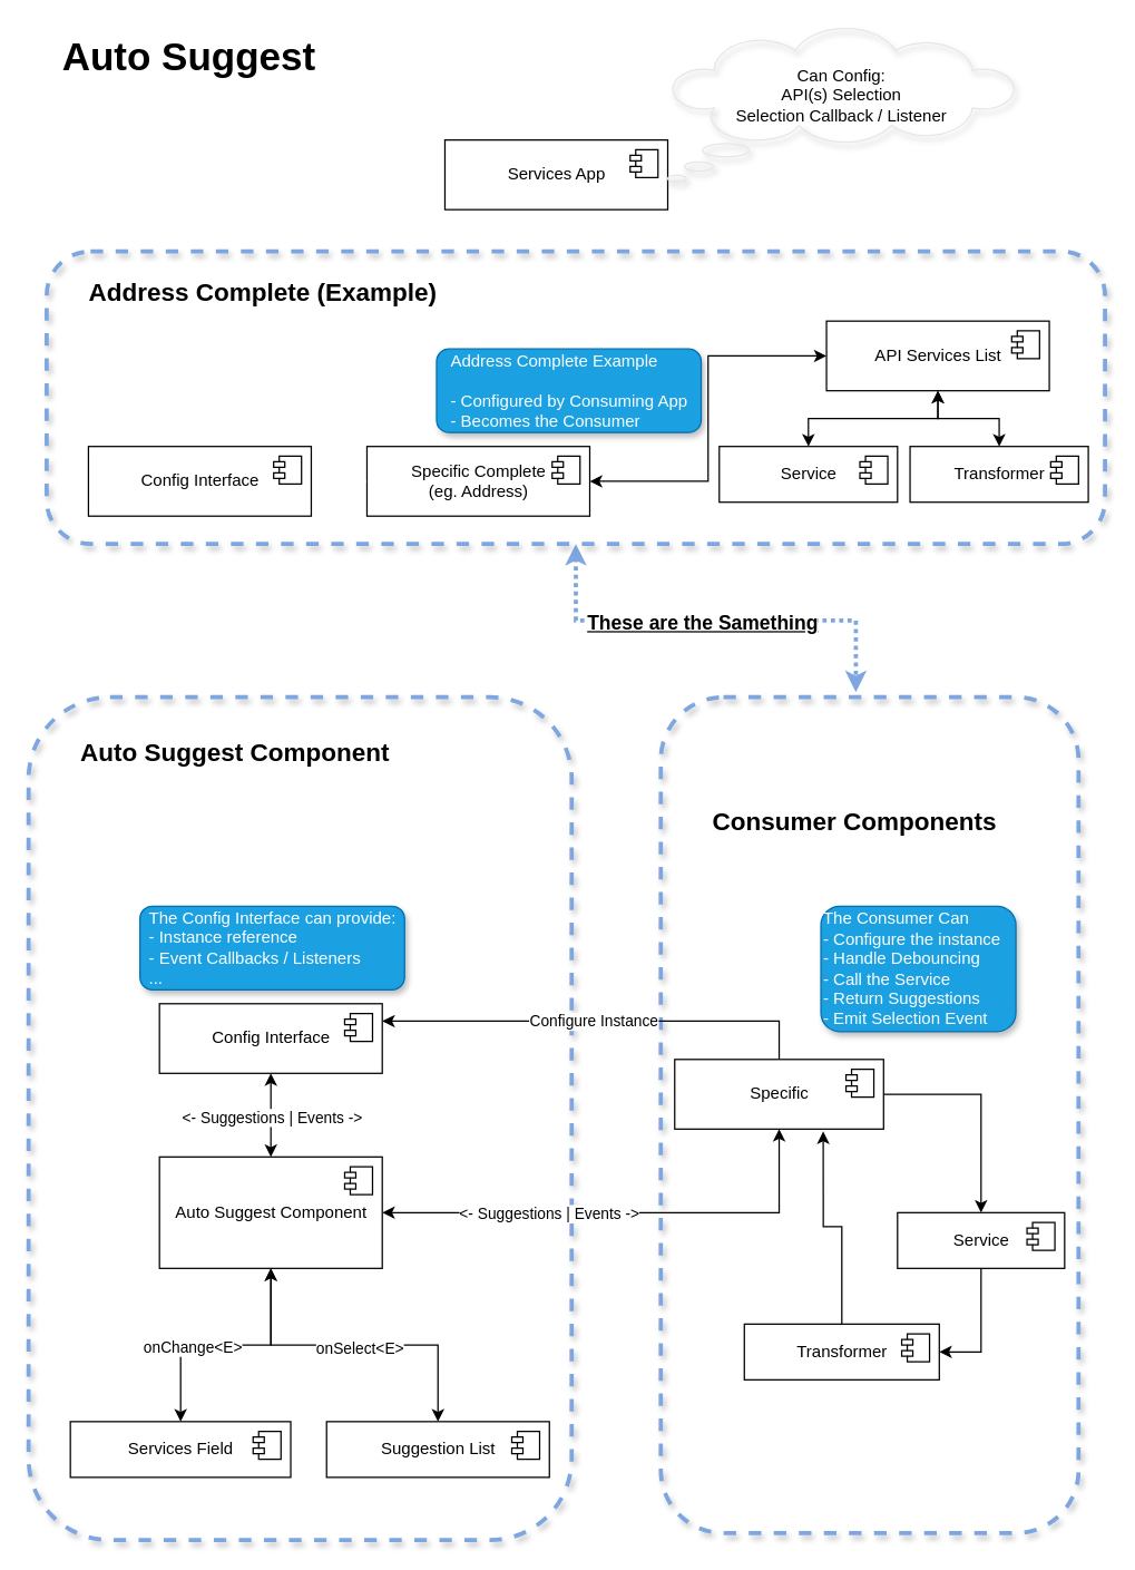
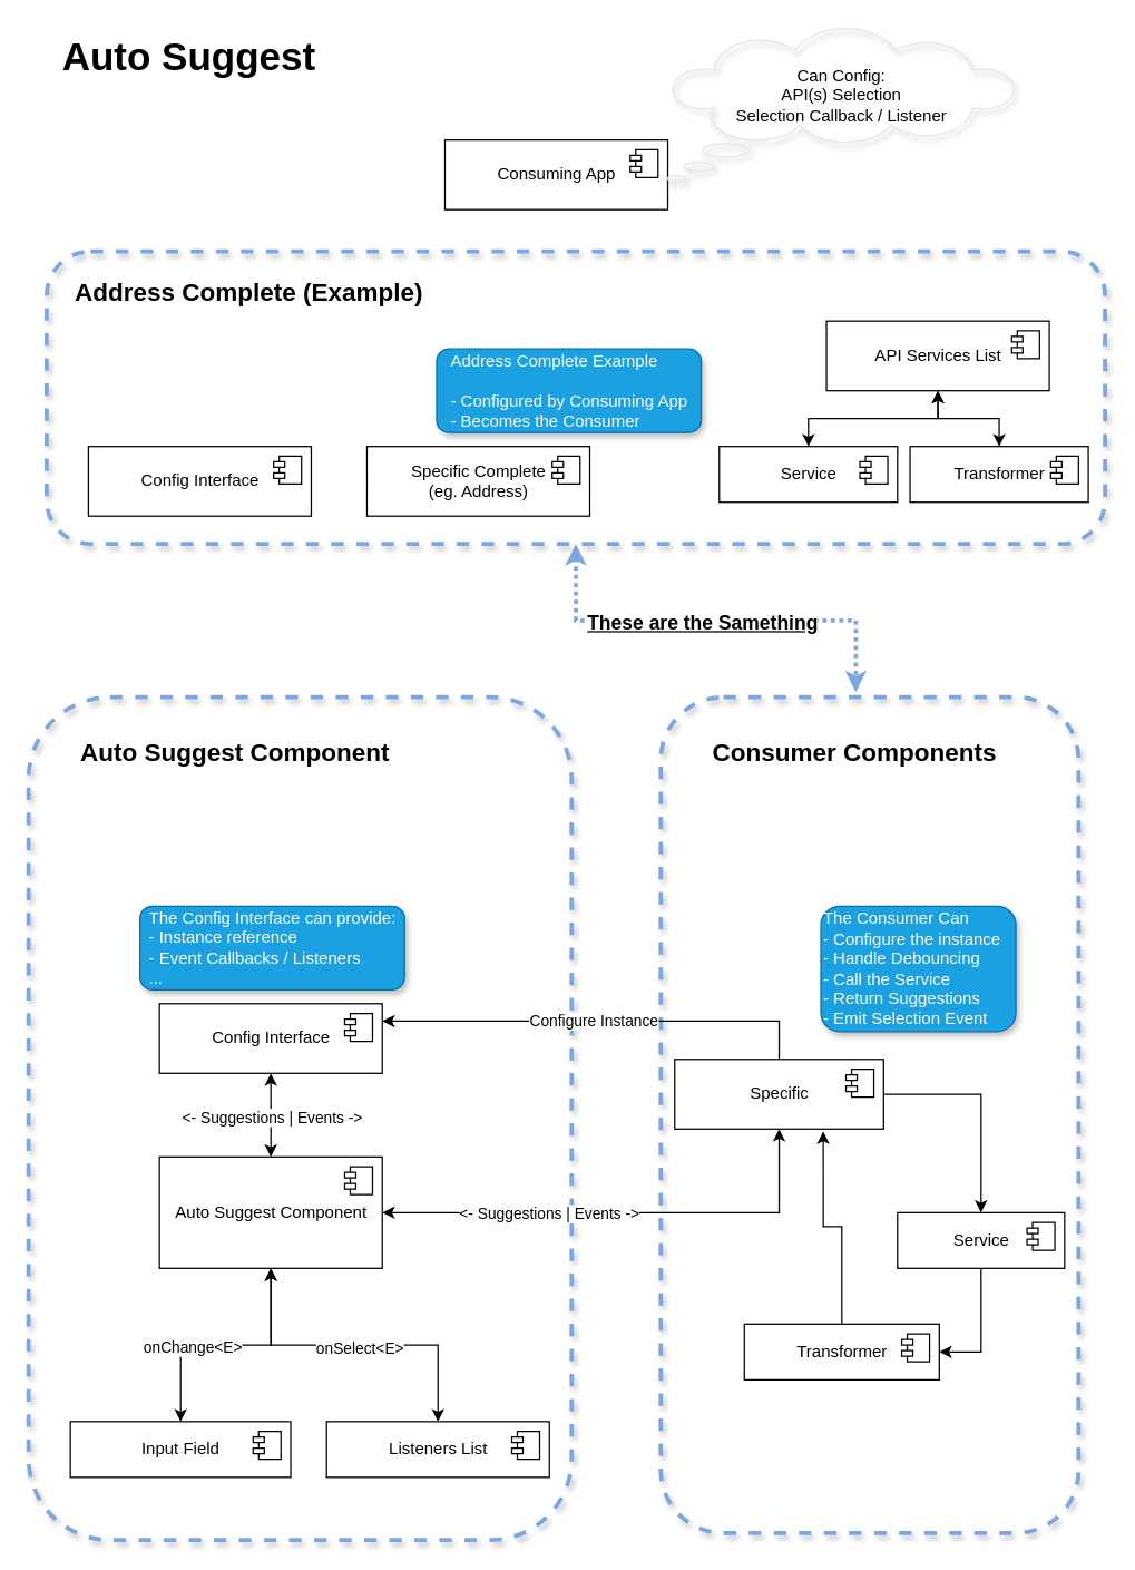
  <mxCell id="0" />
  <mxCell id="1" parent="0" />
  <mxCell id="2" value="" style="rounded=1;whiteSpace=wrap;html=1;shadow=1;strokeColor=#7EA6E0;dashed=1;fillColor=none;strokeWidth=3;" vertex="1" parent="1"><mxGeometry x="474" y="500" width="300" height="600" as="geometry" /></mxCell>
  <mxCell id="3" value="" style="rounded=1;whiteSpace=wrap;html=1;shadow=1;strokeColor=#7EA6E0;dashed=1;fillColor=none;strokeWidth=3;" vertex="1" parent="1"><mxGeometry x="20" y="500" width="390" height="605" as="geometry" /></mxCell>
  <mxCell id="4" style="edgeStyle=orthogonalEdgeStyle;rounded=0;orthogonalLoop=1;jettySize=auto;html=1;entryX=0.467;entryY=-0.006;entryDx=0;entryDy=0;entryPerimeter=0;dashed=1;dashPattern=1 1;startArrow=classic;startFill=1;strokeColor=#7EA6E0;fillColor=#1ba1e2;strokeWidth=3;" edge="1" parent="1" source="6" target="2"><mxGeometry relative="1" as="geometry" /></mxCell>
  <mxCell id="5" value="&lt;font style=&quot;font-size: 14px&quot;&gt;&lt;u&gt;&lt;b&gt;These are the Samething&lt;/b&gt;&lt;/u&gt;&lt;/font&gt;" style="edgeLabel;html=1;align=center;verticalAlign=middle;resizable=0;points=[];" vertex="1" connectable="0" parent="4"><mxGeometry x="-0.206" y="-1" relative="1" as="geometry"><mxPoint x="23" as="offset" /></mxGeometry></mxCell>
  <mxCell id="6" value="" style="rounded=1;whiteSpace=wrap;html=1;shadow=1;strokeColor=#7EA6E0;dashed=1;fillColor=none;strokeWidth=3;" vertex="1" parent="1"><mxGeometry x="33" y="180" width="760" height="210" as="geometry" /></mxCell>
  <mxCell id="7" value="&lt;div style=&quot;text-align: left&quot;&gt;&lt;b&gt;&lt;font style=&quot;font-size: 28px&quot;&gt;Auto Suggest&lt;/font&gt;&lt;/b&gt;&lt;/div&gt;" style="text;html=1;align=center;verticalAlign=middle;resizable=0;points=[];autosize=1;" vertex="1" parent="1"><mxGeometry x="35" y="25" width="200" height="30" as="geometry" /></mxCell>
  <mxCell id="8" style="edgeStyle=orthogonalEdgeStyle;rounded=0;orthogonalLoop=1;jettySize=auto;html=1;exitX=0.5;exitY=1;exitDx=0;exitDy=0;entryX=0.5;entryY=0;entryDx=0;entryDy=0;startArrow=classic;startFill=1;" edge="1" parent="1" source="10" target="16"><mxGeometry relative="1" as="geometry" /></mxCell>
  <mxCell id="9" value="&amp;lt;- Suggestions | Events -&amp;gt;" style="edgeLabel;html=1;align=center;verticalAlign=middle;resizable=0;points=[];" vertex="1" connectable="0" parent="8"><mxGeometry x="0.043" relative="1" as="geometry"><mxPoint as="offset" /></mxGeometry></mxCell>
  <mxCell id="10" value="Config Interface" style="html=1;dropTarget=0;" vertex="1" parent="1"><mxGeometry x="114" y="720" width="160" height="50" as="geometry" /></mxCell>
  <mxCell id="11" value="" style="shape=component;jettyWidth=8;jettyHeight=4;" vertex="1" parent="10"><mxGeometry x="1" width="20" height="20" relative="1" as="geometry"><mxPoint x="-27" y="7" as="offset" /></mxGeometry></mxCell>
  <mxCell id="12" style="edgeStyle=orthogonalEdgeStyle;rounded=0;orthogonalLoop=1;jettySize=auto;html=1;startArrow=classic;startFill=1;" edge="1" parent="1" source="16" target="18"><mxGeometry relative="1" as="geometry" /></mxCell>
  <mxCell id="13" value="onChange&amp;lt;E&amp;gt;" style="edgeLabel;html=1;align=center;verticalAlign=middle;resizable=0;points=[];" vertex="1" connectable="0" parent="12"><mxGeometry x="0.28" y="1" relative="1" as="geometry"><mxPoint as="offset" /></mxGeometry></mxCell>
  <mxCell id="14" style="edgeStyle=orthogonalEdgeStyle;rounded=0;orthogonalLoop=1;jettySize=auto;html=1;entryX=0.5;entryY=0;entryDx=0;entryDy=0;startArrow=classic;startFill=1;" edge="1" parent="1" source="16" target="20"><mxGeometry relative="1" as="geometry" /></mxCell>
  <mxCell id="15" value="onSelect&amp;lt;E&amp;gt;" style="edgeLabel;html=1;align=center;verticalAlign=middle;resizable=0;points=[];" vertex="1" connectable="0" parent="14"><mxGeometry x="0.027" y="-2" relative="1" as="geometry"><mxPoint as="offset" /></mxGeometry></mxCell>
  <mxCell id="16" value="Auto Suggest Component" style="html=1;dropTarget=0;" vertex="1" parent="1"><mxGeometry x="114" y="830" width="160" height="80" as="geometry" /></mxCell>
  <mxCell id="17" value="" style="shape=component;jettyWidth=8;jettyHeight=4;" vertex="1" parent="16"><mxGeometry x="1" width="20" height="20" relative="1" as="geometry"><mxPoint x="-27" y="7" as="offset" /></mxGeometry></mxCell>
- <mxCell id="18" value="Services Field" style="html=1;dropTarget=0;" vertex="1" parent="1"><mxGeometry x="50" y="1020" width="158.25" height="40" as="geometry" /></mxCell>
+ <mxCell id="18" value="Input Field" style="html=1;dropTarget=0;" vertex="1" parent="1"><mxGeometry x="50" y="1020" width="158.25" height="40" as="geometry" /></mxCell>
  <mxCell id="19" value="" style="shape=component;jettyWidth=8;jettyHeight=4;" vertex="1" parent="18"><mxGeometry x="1" width="20" height="20" relative="1" as="geometry"><mxPoint x="-27" y="7" as="offset" /></mxGeometry></mxCell>
- <mxCell id="20" value="Suggestion List" style="html=1;dropTarget=0;" vertex="1" parent="1"><mxGeometry x="234" y="1020" width="160" height="40" as="geometry" /></mxCell>
+ <mxCell id="20" value="Listeners List" style="html=1;dropTarget=0;" vertex="1" parent="1"><mxGeometry x="234" y="1020" width="160" height="40" as="geometry" /></mxCell>
  <mxCell id="21" value="" style="shape=component;jettyWidth=8;jettyHeight=4;" vertex="1" parent="20"><mxGeometry x="1" width="20" height="20" relative="1" as="geometry"><mxPoint x="-27" y="7" as="offset" /></mxGeometry></mxCell>
  <mxCell id="22" style="edgeStyle=orthogonalEdgeStyle;rounded=0;orthogonalLoop=1;jettySize=auto;html=1;exitX=0.5;exitY=0;exitDx=0;exitDy=0;entryX=1;entryY=0.25;entryDx=0;entryDy=0;startArrow=none;startFill=0;" edge="1" parent="1" source="27" target="10"><mxGeometry relative="1" as="geometry" /></mxCell>
  <mxCell id="23" value="Configure Instance" style="edgeLabel;html=1;align=center;verticalAlign=middle;resizable=0;points=[];" vertex="1" connectable="0" parent="22"><mxGeometry x="0.035" relative="1" as="geometry"><mxPoint x="1" as="offset" /></mxGeometry></mxCell>
  <mxCell id="24" style="edgeStyle=orthogonalEdgeStyle;rounded=0;orthogonalLoop=1;jettySize=auto;html=1;entryX=1;entryY=0.5;entryDx=0;entryDy=0;startArrow=classic;startFill=1;exitX=0.5;exitY=1;exitDx=0;exitDy=0;" edge="1" parent="1" source="27" target="16"><mxGeometry relative="1" as="geometry" /></mxCell>
  <mxCell id="25" value="&amp;lt;- Suggestions | Events -&amp;gt;" style="edgeLabel;html=1;align=center;verticalAlign=middle;resizable=0;points=[];" vertex="1" connectable="0" parent="24"><mxGeometry x="0.548" y="2" relative="1" as="geometry"><mxPoint x="41" y="-2" as="offset" /></mxGeometry></mxCell>
  <mxCell id="26" style="edgeStyle=orthogonalEdgeStyle;rounded=0;orthogonalLoop=1;jettySize=auto;html=1;exitX=1;exitY=0.5;exitDx=0;exitDy=0;entryX=0.5;entryY=0;entryDx=0;entryDy=0;startArrow=none;startFill=0;" edge="1" parent="1" source="27" target="30"><mxGeometry relative="1" as="geometry"><Array as="points"><mxPoint x="704" y="785" /></Array></mxGeometry></mxCell>
  <mxCell id="27" value="Specific" style="html=1;dropTarget=0;" vertex="1" parent="1"><mxGeometry x="484" y="760" width="150" height="50" as="geometry" /></mxCell>
  <mxCell id="28" value="" style="shape=component;jettyWidth=8;jettyHeight=4;" vertex="1" parent="27"><mxGeometry x="1" width="20" height="20" relative="1" as="geometry"><mxPoint x="-27" y="7" as="offset" /></mxGeometry></mxCell>
  <mxCell id="29" style="edgeStyle=orthogonalEdgeStyle;rounded=0;orthogonalLoop=1;jettySize=auto;html=1;entryX=1;entryY=0.5;entryDx=0;entryDy=0;startArrow=none;startFill=0;" edge="1" parent="1" source="30" target="33"><mxGeometry relative="1" as="geometry" /></mxCell>
  <mxCell id="30" value="Service" style="html=1;dropTarget=0;" vertex="1" parent="1"><mxGeometry x="644" y="870" width="120" height="40" as="geometry" /></mxCell>
  <mxCell id="31" value="" style="shape=component;jettyWidth=8;jettyHeight=4;" vertex="1" parent="30"><mxGeometry x="1" width="20" height="20" relative="1" as="geometry"><mxPoint x="-27" y="7" as="offset" /></mxGeometry></mxCell>
  <mxCell id="32" style="edgeStyle=orthogonalEdgeStyle;rounded=0;orthogonalLoop=1;jettySize=auto;html=1;entryX=0.711;entryY=1.033;entryDx=0;entryDy=0;entryPerimeter=0;startArrow=none;startFill=0;" edge="1" parent="1" source="33" target="27"><mxGeometry relative="1" as="geometry" /></mxCell>
  <mxCell id="33" value="Transformer" style="html=1;dropTarget=0;" vertex="1" parent="1"><mxGeometry x="534" y="950" width="140" height="40" as="geometry" /></mxCell>
  <mxCell id="34" value="" style="shape=component;jettyWidth=8;jettyHeight=4;" vertex="1" parent="33"><mxGeometry x="1" width="20" height="20" relative="1" as="geometry"><mxPoint x="-27" y="7" as="offset" /></mxGeometry></mxCell>
  <mxCell id="35" value="&lt;div style=&quot;text-align: left&quot;&gt;&lt;span&gt;The Config Interface can provide:&lt;/span&gt;&lt;/div&gt;&lt;div style=&quot;text-align: left&quot;&gt;&lt;span&gt;- Instance reference&lt;/span&gt;&lt;/div&gt;&lt;div style=&quot;text-align: left&quot;&gt;&lt;span&gt;- Event Callbacks / Listeners&lt;/span&gt;&lt;/div&gt;&lt;div style=&quot;text-align: left&quot;&gt;&lt;span&gt;...&lt;/span&gt;&lt;/div&gt;" style="text;html=1;align=center;verticalAlign=middle;resizable=0;points=[];autosize=1;strokeColor=#006EAF;rounded=1;shadow=1;perimeterSpacing=1;fillColor=#1ba1e2;fontColor=#ffffff;" vertex="1" parent="1"><mxGeometry x="100" y="650" width="190" height="60" as="geometry" /></mxCell>
  <mxCell id="36" value="&lt;div&gt;The Consumer Can&lt;/div&gt;&lt;div&gt;- Configure the instance&lt;/div&gt;&lt;div&gt;- Handle Debouncing&lt;/div&gt;&lt;div&gt;- Call the Service&lt;/div&gt;&lt;div&gt;- Return Suggestions&lt;/div&gt;&lt;div&gt;- Emit Selection Event&lt;/div&gt;" style="text;html=1;align=left;verticalAlign=middle;resizable=0;points=[];autosize=1;strokeColor=#006EAF;rounded=1;shadow=1;perimeterSpacing=1;fillColor=#1ba1e2;fontColor=#ffffff;" vertex="1" parent="1"><mxGeometry x="589" y="650" width="140" height="90" as="geometry" /></mxCell>
- <mxCell id="37" style="edgeStyle=orthogonalEdgeStyle;rounded=0;orthogonalLoop=1;jettySize=auto;html=1;entryX=0;entryY=0.5;entryDx=0;entryDy=0;startArrow=classic;startFill=1;" edge="1" parent="1" source="38" target="42"><mxGeometry relative="1" as="geometry" /></mxCell>
  <mxCell id="38" value="Specific Complete&lt;br&gt;(eg. Address)" style="html=1;dropTarget=0;" vertex="1" parent="1"><mxGeometry x="263" y="320" width="160" height="50" as="geometry" /></mxCell>
  <mxCell id="39" value="" style="shape=component;jettyWidth=8;jettyHeight=4;" vertex="1" parent="38"><mxGeometry x="1" width="20" height="20" relative="1" as="geometry"><mxPoint x="-27" y="7" as="offset" /></mxGeometry></mxCell>
  <mxCell id="40" style="edgeStyle=orthogonalEdgeStyle;rounded=0;orthogonalLoop=1;jettySize=auto;html=1;entryX=0.5;entryY=0;entryDx=0;entryDy=0;startArrow=classic;startFill=1;" edge="1" parent="1" source="42" target="44"><mxGeometry relative="1" as="geometry" /></mxCell>
  <mxCell id="41" style="edgeStyle=orthogonalEdgeStyle;rounded=0;orthogonalLoop=1;jettySize=auto;html=1;startArrow=classic;startFill=1;" edge="1" parent="1" source="42" target="46"><mxGeometry relative="1" as="geometry" /></mxCell>
  <mxCell id="42" value="API Services List" style="html=1;dropTarget=0;" vertex="1" parent="1"><mxGeometry x="593" y="230" width="160" height="50" as="geometry" /></mxCell>
  <mxCell id="43" value="" style="shape=component;jettyWidth=8;jettyHeight=4;" vertex="1" parent="42"><mxGeometry x="1" width="20" height="20" relative="1" as="geometry"><mxPoint x="-27" y="7" as="offset" /></mxGeometry></mxCell>
  <mxCell id="44" value="Service" style="html=1;dropTarget=0;" vertex="1" parent="1"><mxGeometry x="516" y="320" width="128" height="40" as="geometry" /></mxCell>
  <mxCell id="45" value="" style="shape=component;jettyWidth=8;jettyHeight=4;" vertex="1" parent="44"><mxGeometry x="1" width="20" height="20" relative="1" as="geometry"><mxPoint x="-27" y="7" as="offset" /></mxGeometry></mxCell>
  <mxCell id="46" value="Transformer" style="html=1;dropTarget=0;" vertex="1" parent="1"><mxGeometry x="653" y="320" width="128" height="40" as="geometry" /></mxCell>
  <mxCell id="47" value="" style="shape=component;jettyWidth=8;jettyHeight=4;" vertex="1" parent="46"><mxGeometry x="1" width="20" height="20" relative="1" as="geometry"><mxPoint x="-27" y="7" as="offset" /></mxGeometry></mxCell>
  <mxCell id="48" style="edgeStyle=orthogonalEdgeStyle;rounded=0;orthogonalLoop=1;jettySize=auto;html=1;exitX=1;exitY=0.5;exitDx=0;exitDy=0;entryX=0;entryY=0.5;entryDx=0;entryDy=0;startArrow=classic;startFill=1;strokeColor=#FFFFFF;strokeWidth=1;" edge="1" parent="1" source="49" target="38"><mxGeometry relative="1" as="geometry" /></mxCell>
  <mxCell id="49" value="Config Interface" style="html=1;dropTarget=0;" vertex="1" parent="1"><mxGeometry x="63" y="320" width="160" height="50" as="geometry" /></mxCell>
  <mxCell id="50" value="" style="shape=component;jettyWidth=8;jettyHeight=4;" vertex="1" parent="49"><mxGeometry x="1" width="20" height="20" relative="1" as="geometry"><mxPoint x="-27" y="7" as="offset" /></mxGeometry></mxCell>
  <mxCell id="51" value="&lt;div style=&quot;text-align: left&quot;&gt;Address Complete Example&lt;/div&gt;&lt;div style=&quot;text-align: left&quot;&gt;&lt;br&gt;&lt;/div&gt;&lt;div style=&quot;text-align: left&quot;&gt;- Configured by Consuming App&lt;/div&gt;&lt;div style=&quot;text-align: left&quot;&gt;- Becomes the Consumer&lt;/div&gt;" style="text;html=1;align=center;verticalAlign=middle;resizable=0;points=[];autosize=1;strokeColor=#006EAF;rounded=1;shadow=1;perimeterSpacing=1;fillColor=#1ba1e2;fontColor=#ffffff;" vertex="1" parent="1"><mxGeometry x="313" y="250" width="190" height="60" as="geometry" /></mxCell>
  <mxCell id="52" style="edgeStyle=orthogonalEdgeStyle;rounded=0;orthogonalLoop=1;jettySize=auto;html=1;entryX=0.196;entryY=-0.024;entryDx=0;entryDy=0;entryPerimeter=0;startArrow=classic;startFill=1;strokeColor=#FFFFFF;strokeWidth=1;" edge="1" parent="1" source="53" target="6"><mxGeometry relative="1" as="geometry"><Array as="points"><mxPoint x="313" y="125" /><mxPoint x="313" y="130" /><mxPoint x="182" y="130" /></Array></mxGeometry></mxCell>
- <mxCell id="53" value="Services App" style="html=1;dropTarget=0;" vertex="1" parent="1"><mxGeometry x="319" y="100" width="160" height="50" as="geometry" /></mxCell>
+ <mxCell id="53" value="Consuming App" style="html=1;dropTarget=0;" vertex="1" parent="1"><mxGeometry x="319" y="100" width="160" height="50" as="geometry" /></mxCell>
  <mxCell id="54" value="" style="shape=component;jettyWidth=8;jettyHeight=4;" vertex="1" parent="53"><mxGeometry x="1" width="20" height="20" relative="1" as="geometry"><mxPoint x="-27" y="7" as="offset" /></mxGeometry></mxCell>
- <mxCell id="55" value="&lt;font style=&quot;font-size: 18px&quot;&gt;&lt;b&gt;Address Complete (Example)&lt;/b&gt;&lt;/font&gt;" style="text;html=1;align=center;verticalAlign=middle;resizable=0;points=[];autosize=1;" vertex="1" parent="1"><mxGeometry x="53" y="200" width="270" height="20" as="geometry" /></mxCell>
+ <mxCell id="55" value="&lt;font style=&quot;font-size: 18px&quot;&gt;&lt;b&gt;Address Complete (Example)&lt;/b&gt;&lt;/font&gt;" style="text;html=1;align=center;verticalAlign=middle;resizable=0;points=[];autosize=1;" vertex="1" parent="1"><mxGeometry x="43" y="200" width="270" height="20" as="geometry" /></mxCell>
  <mxCell id="56" value="&lt;span style=&quot;font-size: 18px&quot;&gt;&lt;b&gt;Auto Suggest Component&lt;/b&gt;&lt;/span&gt;" style="text;html=1;align=center;verticalAlign=middle;resizable=0;points=[];autosize=1;" vertex="1" parent="1"><mxGeometry x="48" y="530" width="240" height="20" as="geometry" /></mxCell>
- <mxCell id="57" value="&lt;span style=&quot;font-size: 18px&quot;&gt;&lt;b&gt;Consumer Components&lt;/b&gt;&lt;/span&gt;" style="text;html=1;align=center;verticalAlign=middle;resizable=0;points=[];autosize=1;" vertex="1" parent="1"><mxGeometry x="503" y="580" width="220" height="20" as="geometry" /></mxCell>
+ <mxCell id="57" value="&lt;span style=&quot;font-size: 18px&quot;&gt;&lt;b&gt;Consumer Components&lt;/b&gt;&lt;/span&gt;" style="text;html=1;align=center;verticalAlign=middle;resizable=0;points=[];autosize=1;" vertex="1" parent="1"><mxGeometry x="503" y="530" width="220" height="20" as="geometry" /></mxCell>
  <mxCell id="58" value="Can Config:&lt;br&gt;API(s) Selection&lt;br&gt;Selection Callback / Listener&lt;br&gt;&lt;br&gt;" style="whiteSpace=wrap;html=1;shape=mxgraph.basic.cloud_callout;rounded=1;shadow=1;strokeColor=#E6E6E6;strokeWidth=1;fillColor=none;" vertex="1" parent="1"><mxGeometry x="479" y="20" width="250" height="110" as="geometry" /></mxCell>
